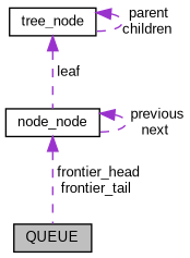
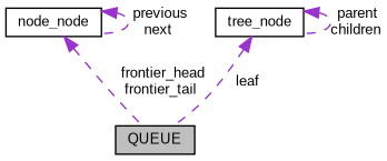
  digraph {
    fontname="Liberation Sans"
    node [color=black fillcolor=white fontname="Liberation Sans" fontsize=10 shape=record style=filled]
    edge [color=darkorchid3 dir=back fontname="Liberation Sans" fontsize=10 labelfontname=Helvetica labelfontsize=10 style=dashed]
    n1 [fillcolor=grey75 fontcolor=black height=0.2 label=QUEUE width=0.4]
    n2 [height=0.2 label=node_node width=0.4]
    n3 [height=0.2 label=tree_node width=0.4]
    n2 -> n1 [label=" frontier_head\nfrontier_tail"]
    n2 -> n2 [label=" previous\nnext"]
-   n3 -> n2 [label=" leaf"]
+   n3 -> n1 [label=" leaf"]
    n3 -> n3 [label=" parent\nchildren"]
  }
